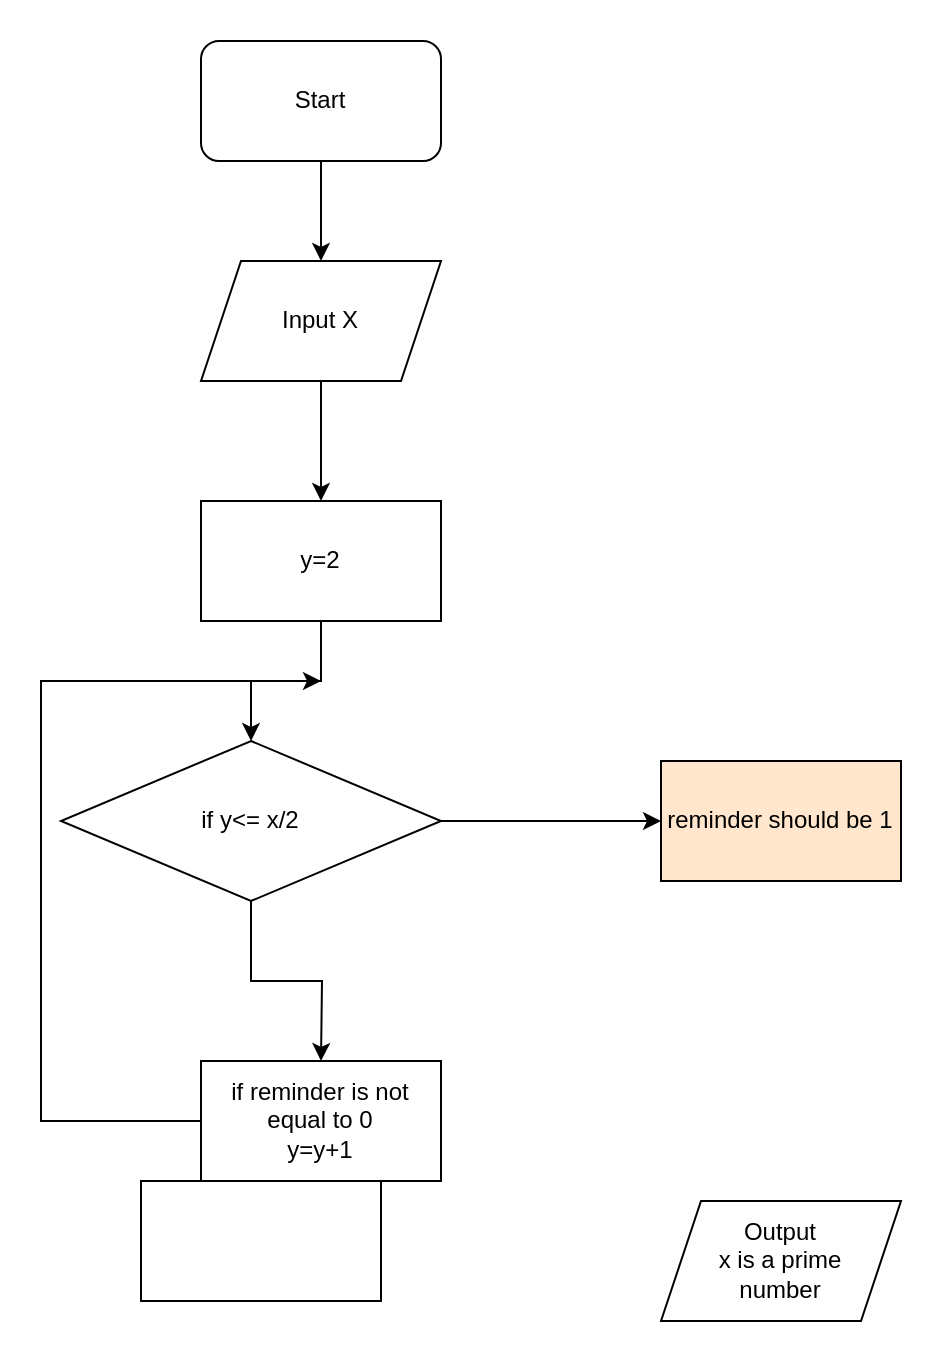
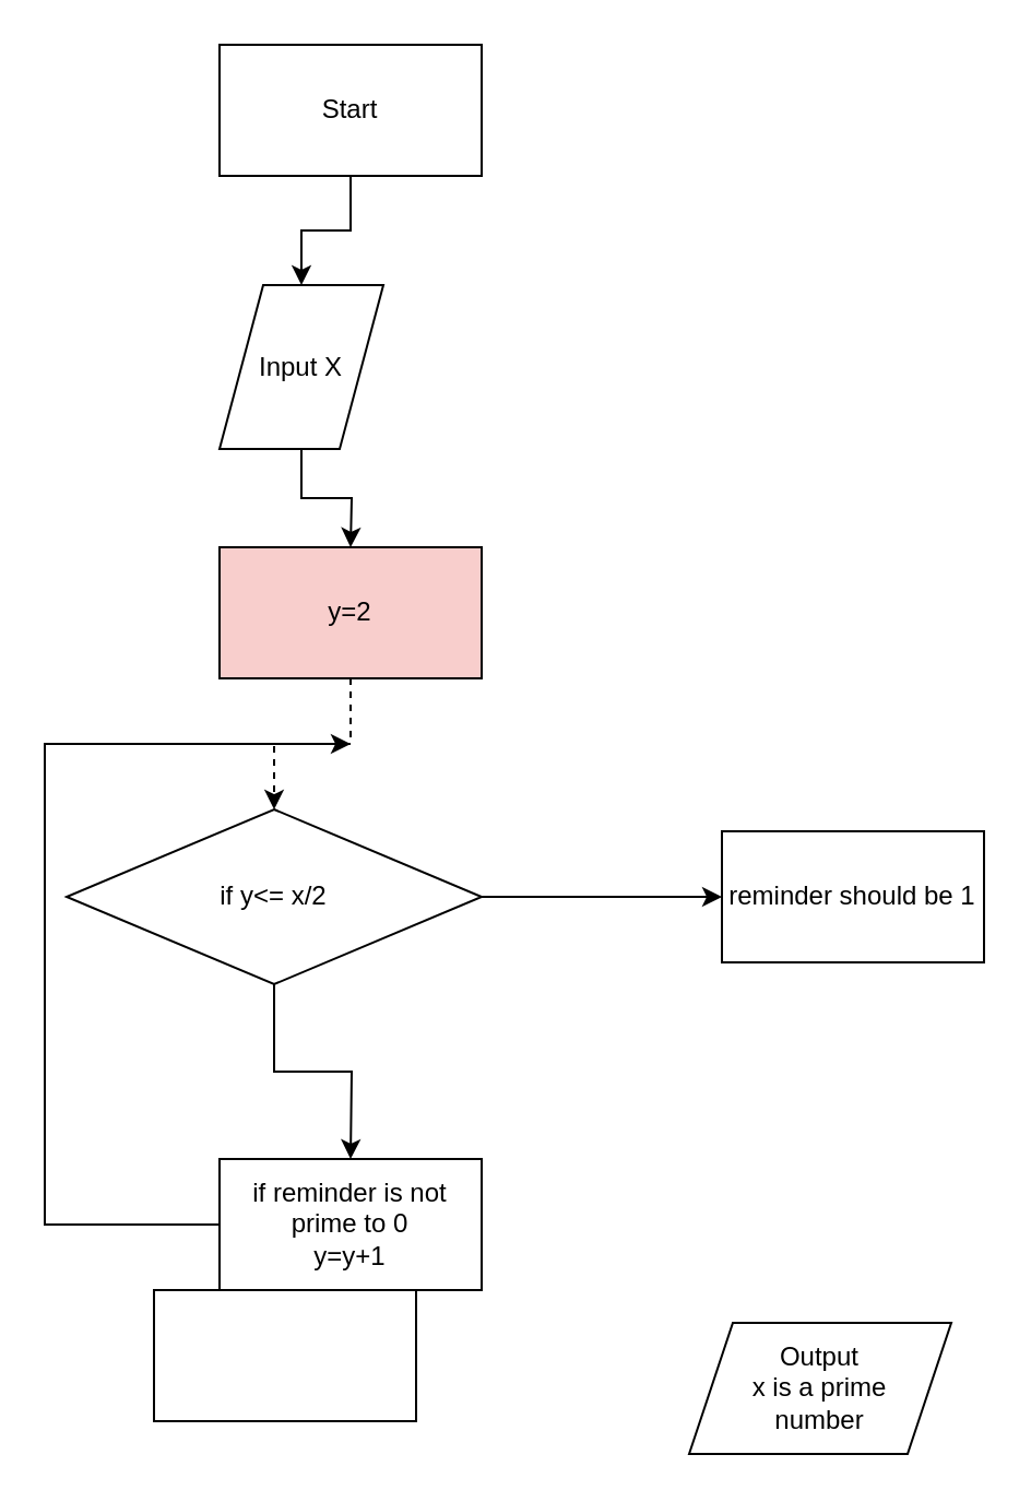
  <mxCell id="0" />
  <mxCell id="1" parent="0" />
  <mxCell id="2" style="edgeStyle=orthogonalEdgeStyle;rounded=0;orthogonalLoop=1;jettySize=auto;html=1;exitX=0.5;exitY=1;exitDx=0;exitDy=0;entryX=0.5;entryY=0;entryDx=0;entryDy=0;" edge="1" parent="1" source="3" target="5"><mxGeometry relative="1" as="geometry" /></mxCell>
- <mxCell id="3" value="Start" style="rounded=1;whiteSpace=wrap;html=1;" vertex="1" parent="1"><mxGeometry x="100" y="20" width="120" height="60" as="geometry" /></mxCell>
+ <mxCell id="3" value="Start" style="whiteSpace=wrap;html=1;rounded=0;" vertex="1" parent="1"><mxGeometry x="100" y="20" width="120" height="60" as="geometry" /></mxCell>
  <mxCell id="4" style="edgeStyle=orthogonalEdgeStyle;rounded=0;orthogonalLoop=1;jettySize=auto;html=1;exitX=0.5;exitY=1;exitDx=0;exitDy=0;" edge="1" parent="1" source="5"><mxGeometry relative="1" as="geometry"><mxPoint x="160" y="250" as="targetPoint" /></mxGeometry></mxCell>
- <mxCell id="5" value="Input X" style="shape=parallelogram;perimeter=parallelogramPerimeter;whiteSpace=wrap;html=1;fixedSize=1;" vertex="1" parent="1"><mxGeometry x="100" y="130" width="120" height="60" as="geometry" /></mxCell>
+ <mxCell id="5" value="Input X" style="shape=parallelogram;perimeter=parallelogramPerimeter;whiteSpace=wrap;html=1;fixedSize=1;" vertex="1" parent="1"><mxGeometry x="100" y="130" width="75" height="75" as="geometry" /></mxCell>
  <mxCell id="6" style="edgeStyle=orthogonalEdgeStyle;rounded=0;orthogonalLoop=1;jettySize=auto;html=1;" edge="1" parent="1" source="8"><mxGeometry relative="1" as="geometry"><mxPoint x="330" y="410" as="targetPoint" /><Array as="points"><mxPoint x="330" y="410" /></Array></mxGeometry></mxCell>
  <mxCell id="7" style="edgeStyle=orthogonalEdgeStyle;rounded=0;orthogonalLoop=1;jettySize=auto;html=1;exitX=0.5;exitY=1;exitDx=0;exitDy=0;" edge="1" parent="1" source="8"><mxGeometry relative="1" as="geometry"><mxPoint x="160" y="530" as="targetPoint" /></mxGeometry></mxCell>
  <mxCell id="8" value="if y&amp;lt;= x/2" style="rhombus;whiteSpace=wrap;html=1;" vertex="1" parent="1"><mxGeometry x="30" y="370" width="190" height="80" as="geometry" /></mxCell>
- <mxCell id="9" style="edgeStyle=orthogonalEdgeStyle;rounded=0;orthogonalLoop=1;jettySize=auto;html=1;exitX=0.5;exitY=1;exitDx=0;exitDy=0;entryX=0.5;entryY=0;entryDx=0;entryDy=0;" edge="1" parent="1" source="10" target="8"><mxGeometry relative="1" as="geometry" /></mxCell>
- <mxCell id="10" value="y=2" style="rounded=0;whiteSpace=wrap;html=1;" vertex="1" parent="1"><mxGeometry x="100" y="250" width="120" height="60" as="geometry" /></mxCell>
- <mxCell id="11" value="reminder should be 1" style="rounded=0;whiteSpace=wrap;html=1;fillColor=#ffe6cc;" vertex="1" parent="1"><mxGeometry x="330" y="380" width="120" height="60" as="geometry" /></mxCell>
+ <mxCell id="9" style="edgeStyle=orthogonalEdgeStyle;rounded=0;orthogonalLoop=1;jettySize=auto;html=1;exitX=0.5;exitY=1;exitDx=0;exitDy=0;entryX=0.5;entryY=0;entryDx=0;entryDy=0;dashed=1;" edge="1" parent="1" source="10" target="8"><mxGeometry relative="1" as="geometry" /></mxCell>
+ <mxCell id="10" value="y=2" style="rounded=0;whiteSpace=wrap;html=1;fillColor=#f8cecc;" vertex="1" parent="1"><mxGeometry x="100" y="250" width="120" height="60" as="geometry" /></mxCell>
+ <mxCell id="11" value="reminder should be 1" style="rounded=0;whiteSpace=wrap;html=1;" vertex="1" parent="1"><mxGeometry x="330" y="380" width="120" height="60" as="geometry" /></mxCell>
  <mxCell id="12" style="edgeStyle=orthogonalEdgeStyle;rounded=0;orthogonalLoop=1;jettySize=auto;html=1;exitX=0;exitY=0.5;exitDx=0;exitDy=0;" edge="1" parent="1" source="13"><mxGeometry relative="1" as="geometry"><mxPoint x="160" y="340" as="targetPoint" /><Array as="points"><mxPoint x="20" y="560" /><mxPoint x="20" y="340" /></Array></mxGeometry></mxCell>
- <mxCell id="13" value="if reminder is not equal to 0&lt;br&gt;y=y+1" style="rounded=0;whiteSpace=wrap;html=1;" vertex="1" parent="1"><mxGeometry x="100" y="530" width="120" height="60" as="geometry" /></mxCell>
- <mxCell id="14" value="Output&lt;br&gt;x is a prime &lt;br&gt;number" style="shape=parallelogram;perimeter=parallelogramPerimeter;whiteSpace=wrap;html=1;fixedSize=1;" vertex="1" parent="1"><mxGeometry x="330" y="600" width="120" height="60" as="geometry" /></mxCell>
+ <mxCell id="13" value="if reminder is not prime to 0&lt;br&gt;y=y+1" style="rounded=0;whiteSpace=wrap;html=1;" vertex="1" parent="1"><mxGeometry x="100" y="530" width="120" height="60" as="geometry" /></mxCell>
+ <mxCell id="14" value="Output&lt;br&gt;x is a prime &lt;br&gt;number" style="shape=parallelogram;perimeter=parallelogramPerimeter;whiteSpace=wrap;html=1;fixedSize=1;" vertex="1" parent="1"><mxGeometry x="315" y="605" width="120" height="60" as="geometry" /></mxCell>
  <mxCell id="15" value="" style="whiteSpace=wrap;html=1;" vertex="1" parent="1"><mxGeometry x="70" y="590" width="120" height="60" as="geometry" /></mxCell>
